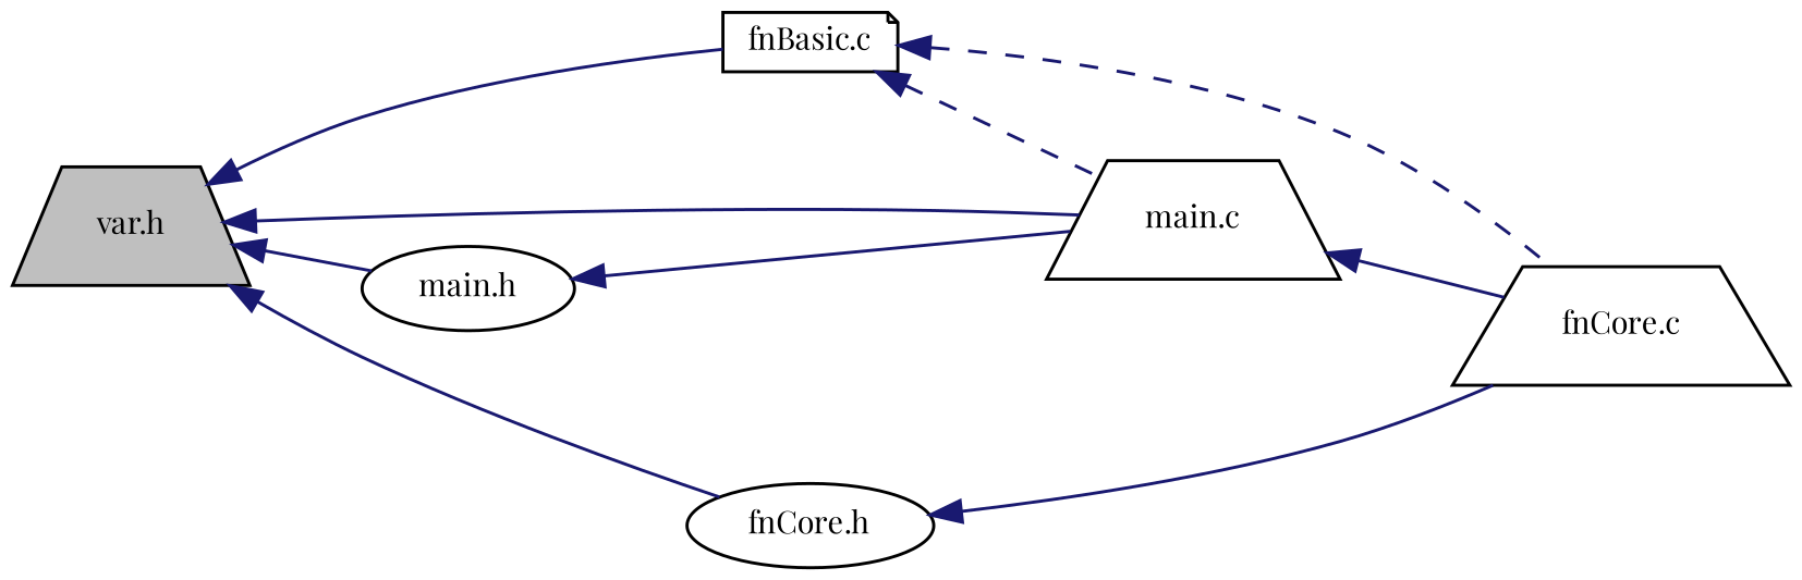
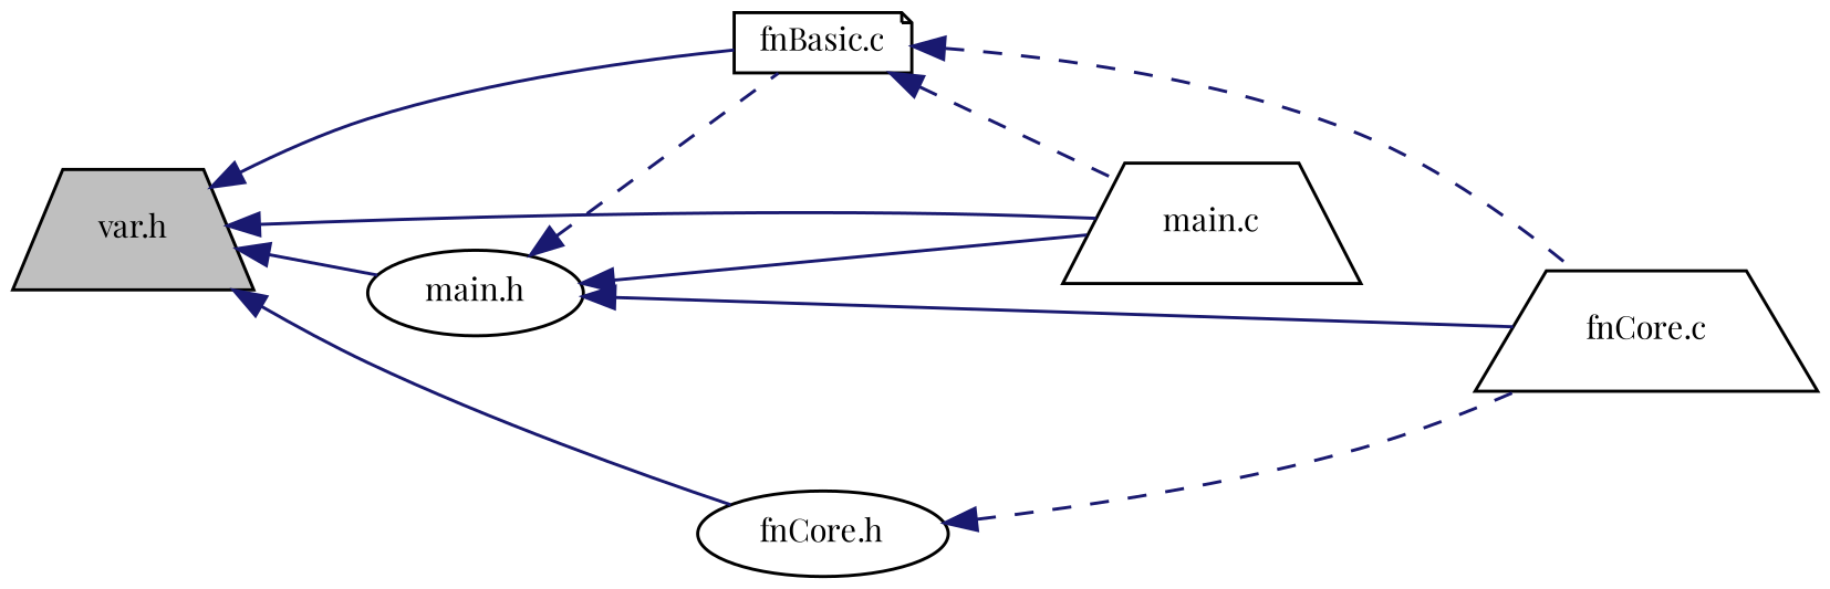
  digraph {
    fontname="Playfair Display"
    rankdir=LR
    node [color=black fillcolor=white fontname="Playfair Display" fontsize=10 shape=trapezium style=filled]
    edge [color=midnightblue dir=back fontname="Playfair Display" fontsize=10 labelfontname=Helvetica labelfontsize=10 style=solid]
    n1 [fillcolor=grey75 fontcolor=black height=0.2 label="var.h" width=0.4]
    n2 [height=0.2 label="fnBasic.c" shape=note width=0.4]
    n3 [height=0.2 label="main.h" shape=ellipse width=0.4]
    n4 [height=0.2 label="main.c" width=0.4]
    n5 [height=0.2 label="fnCore.h" shape=ellipse width=0.4]
    n6 [height=0.2 label="fnCore.c" width=0.4]
    n1 -> n2
    n1 -> n3
    n1 -> n4
    n1 -> n5
    n2 -> n4 [style=dashed]
    n2 -> n6 [style=dashed]
+   n3 -> n2 [style=dashed]
    n3 -> n4
-   n4 -> n6
-   n5 -> n6
+   n3 -> n6
+   n5 -> n6 [style=dashed]
  }
